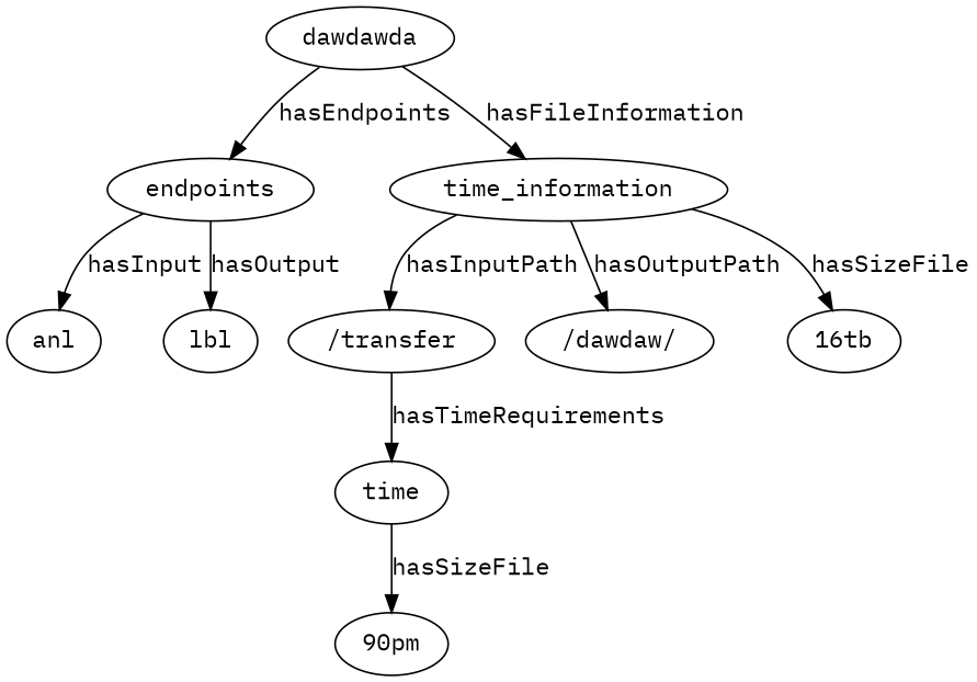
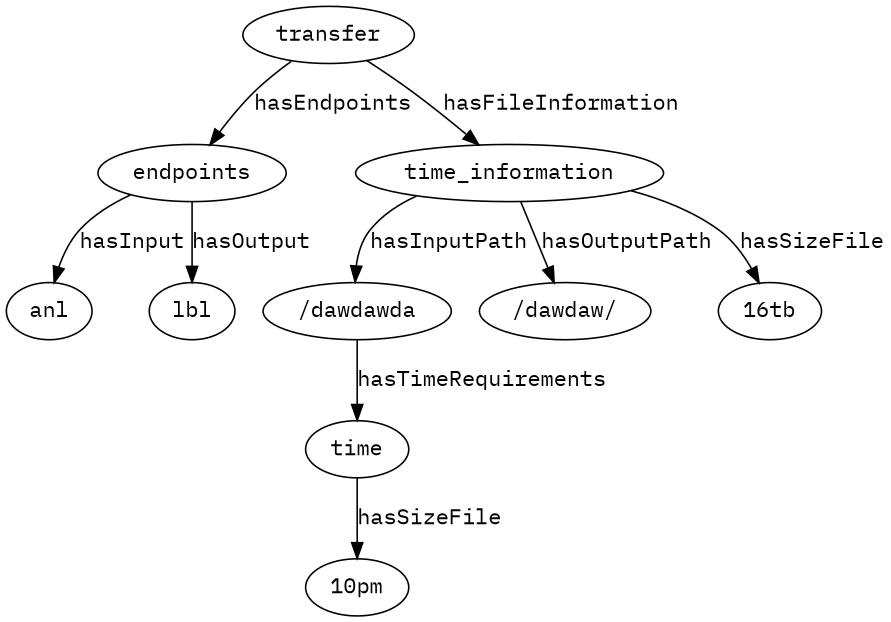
  digraph {
    fontname="IBM Plex Mono"
    node [fontname="IBM Plex Mono"]
    edge [fontname="IBM Plex Mono"]
-   n1 [label=dawdawda]
+   n1 [label=transfer]
    n2 [label=endpoints]
    n3 [label=time_information]
    n4 [label=anl]
    n5 [label=lbl]
-   n6 [label="/transfer"]
+   n6 [label="/dawdawda"]
    n7 [label="/dawdaw/"]
    n8 [label="16tb"]
    n9 [label=time]
-   n10 [label="90pm"]
+   n10 [label="10pm"]
    n1 -> n2 [label=hasEndpoints]
    n1 -> n3 [label=hasFileInformation]
    n2 -> n4 [label=hasInput]
    n2 -> n5 [label=hasOutput]
    n3 -> n6 [label=hasInputPath]
    n3 -> n7 [label=hasOutputPath]
    n3 -> n8 [label=hasSizeFile]
    n6 -> n9 [label=hasTimeRequirements]
    n9 -> n10 [label=hasSizeFile]
  }
